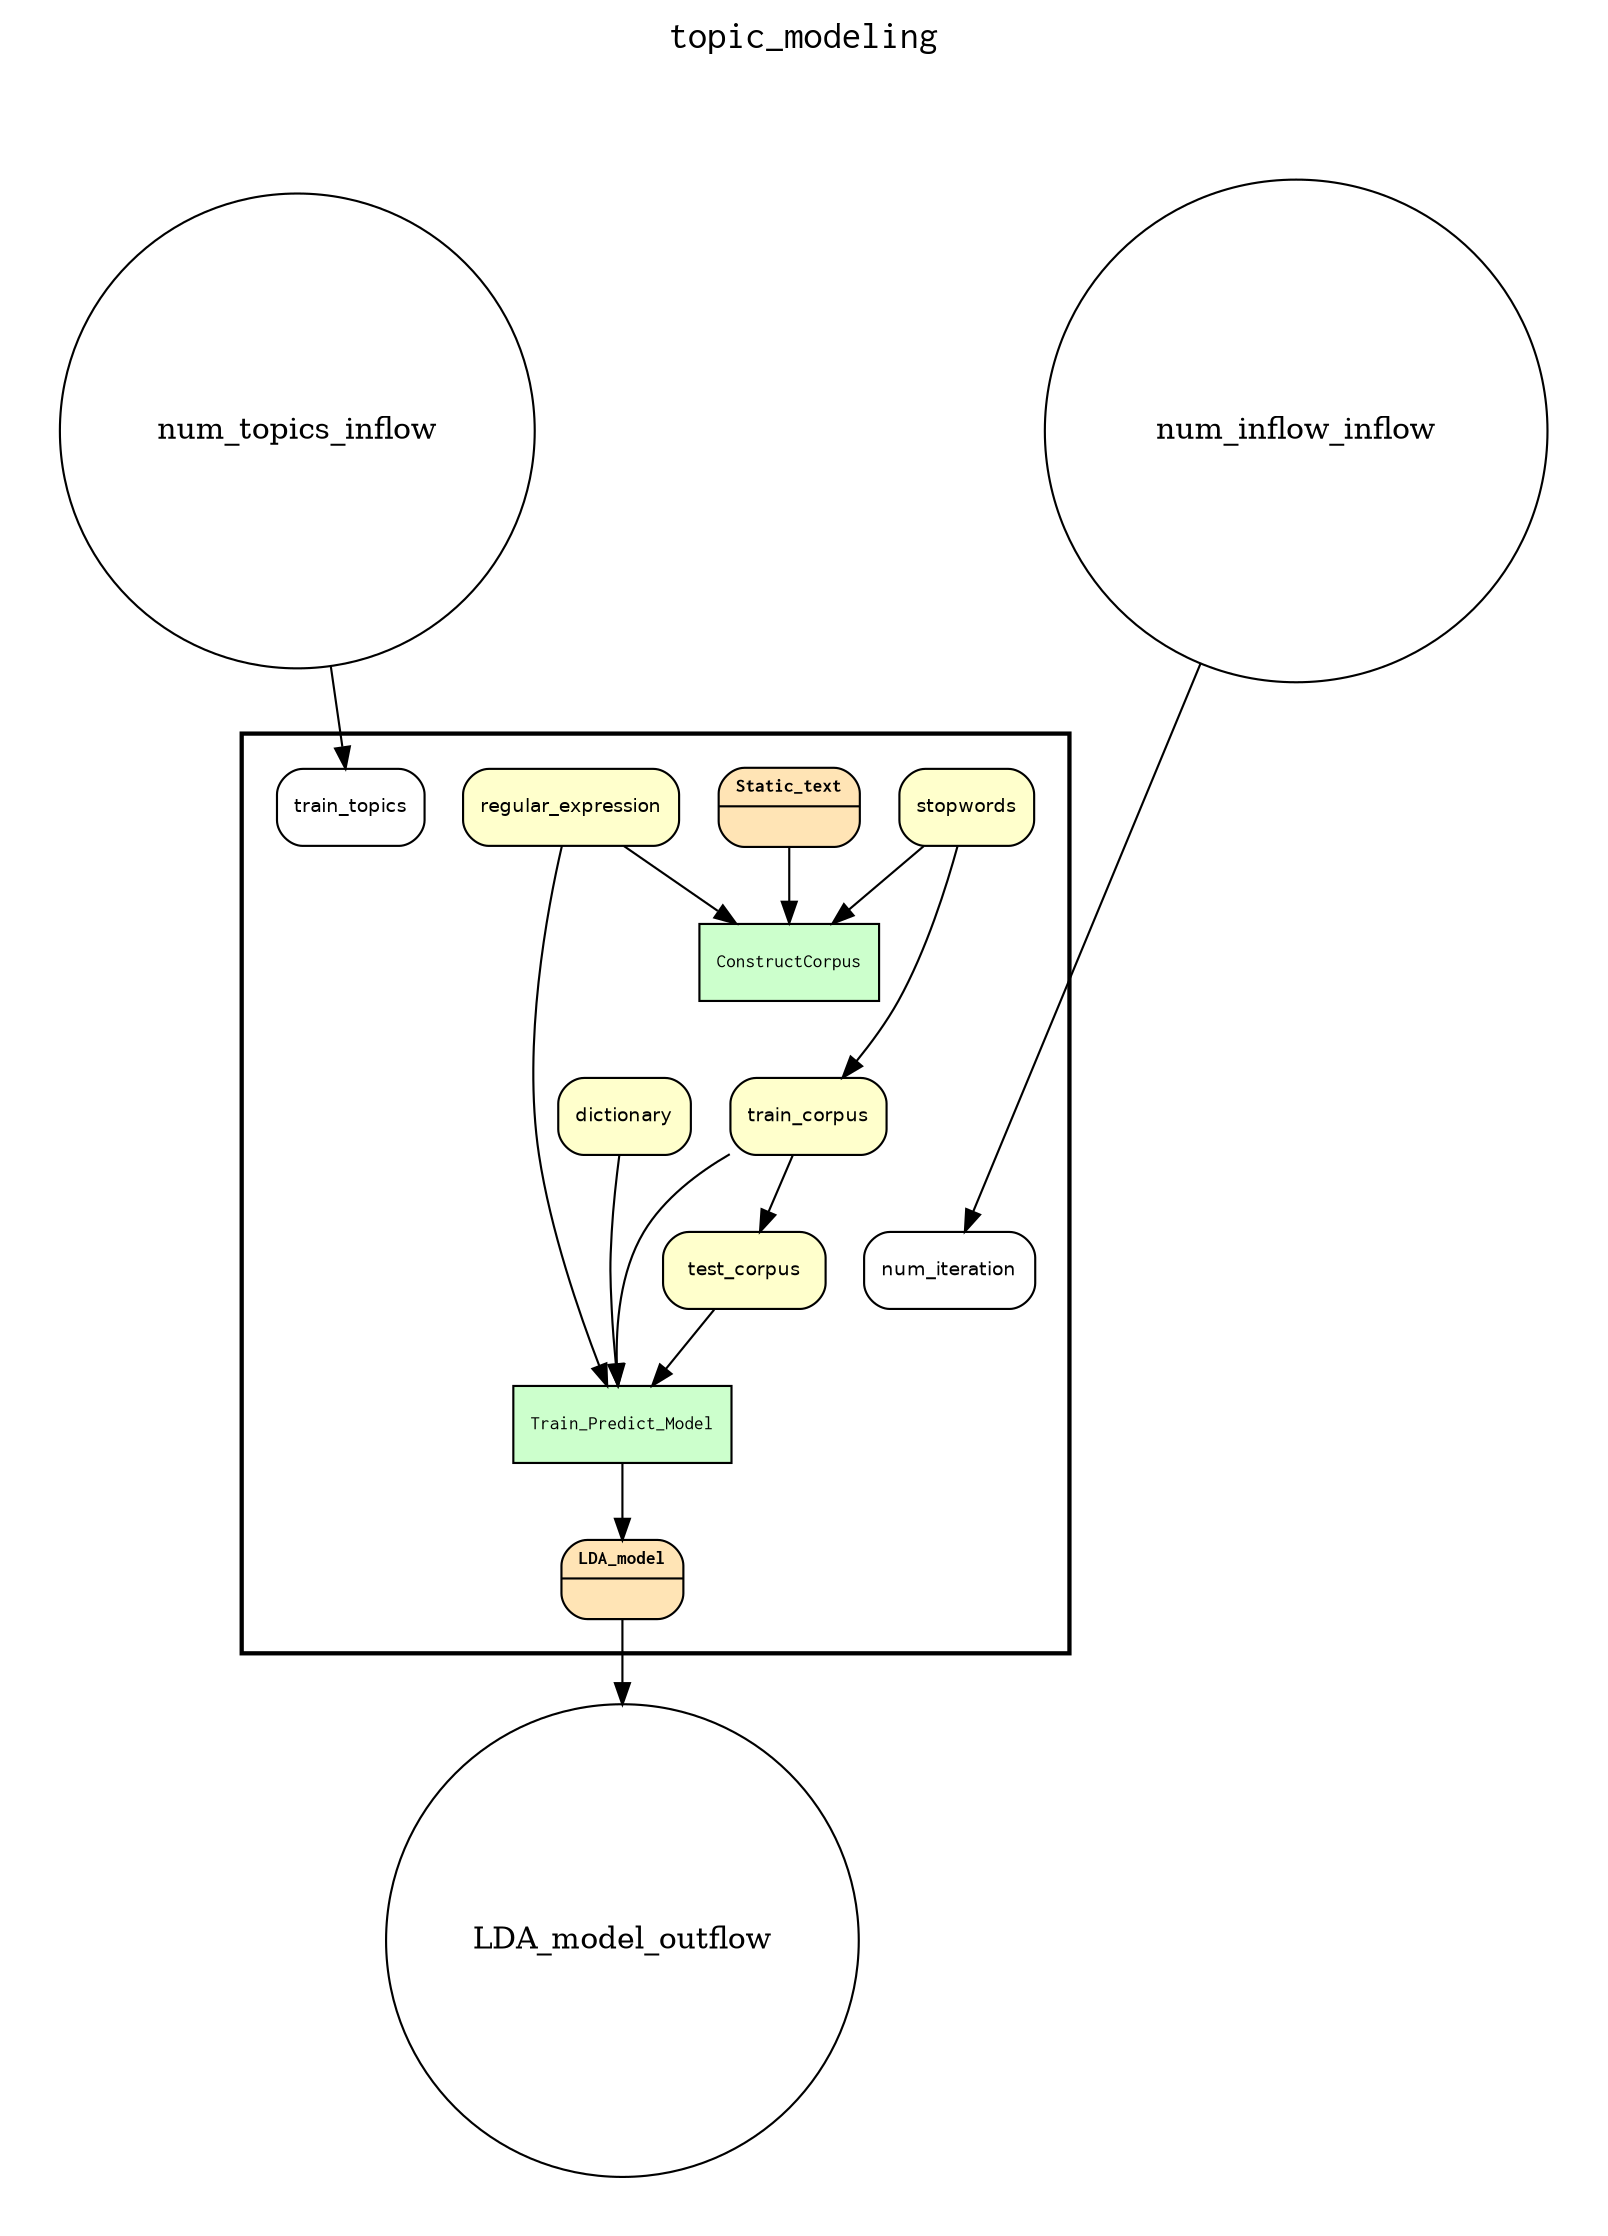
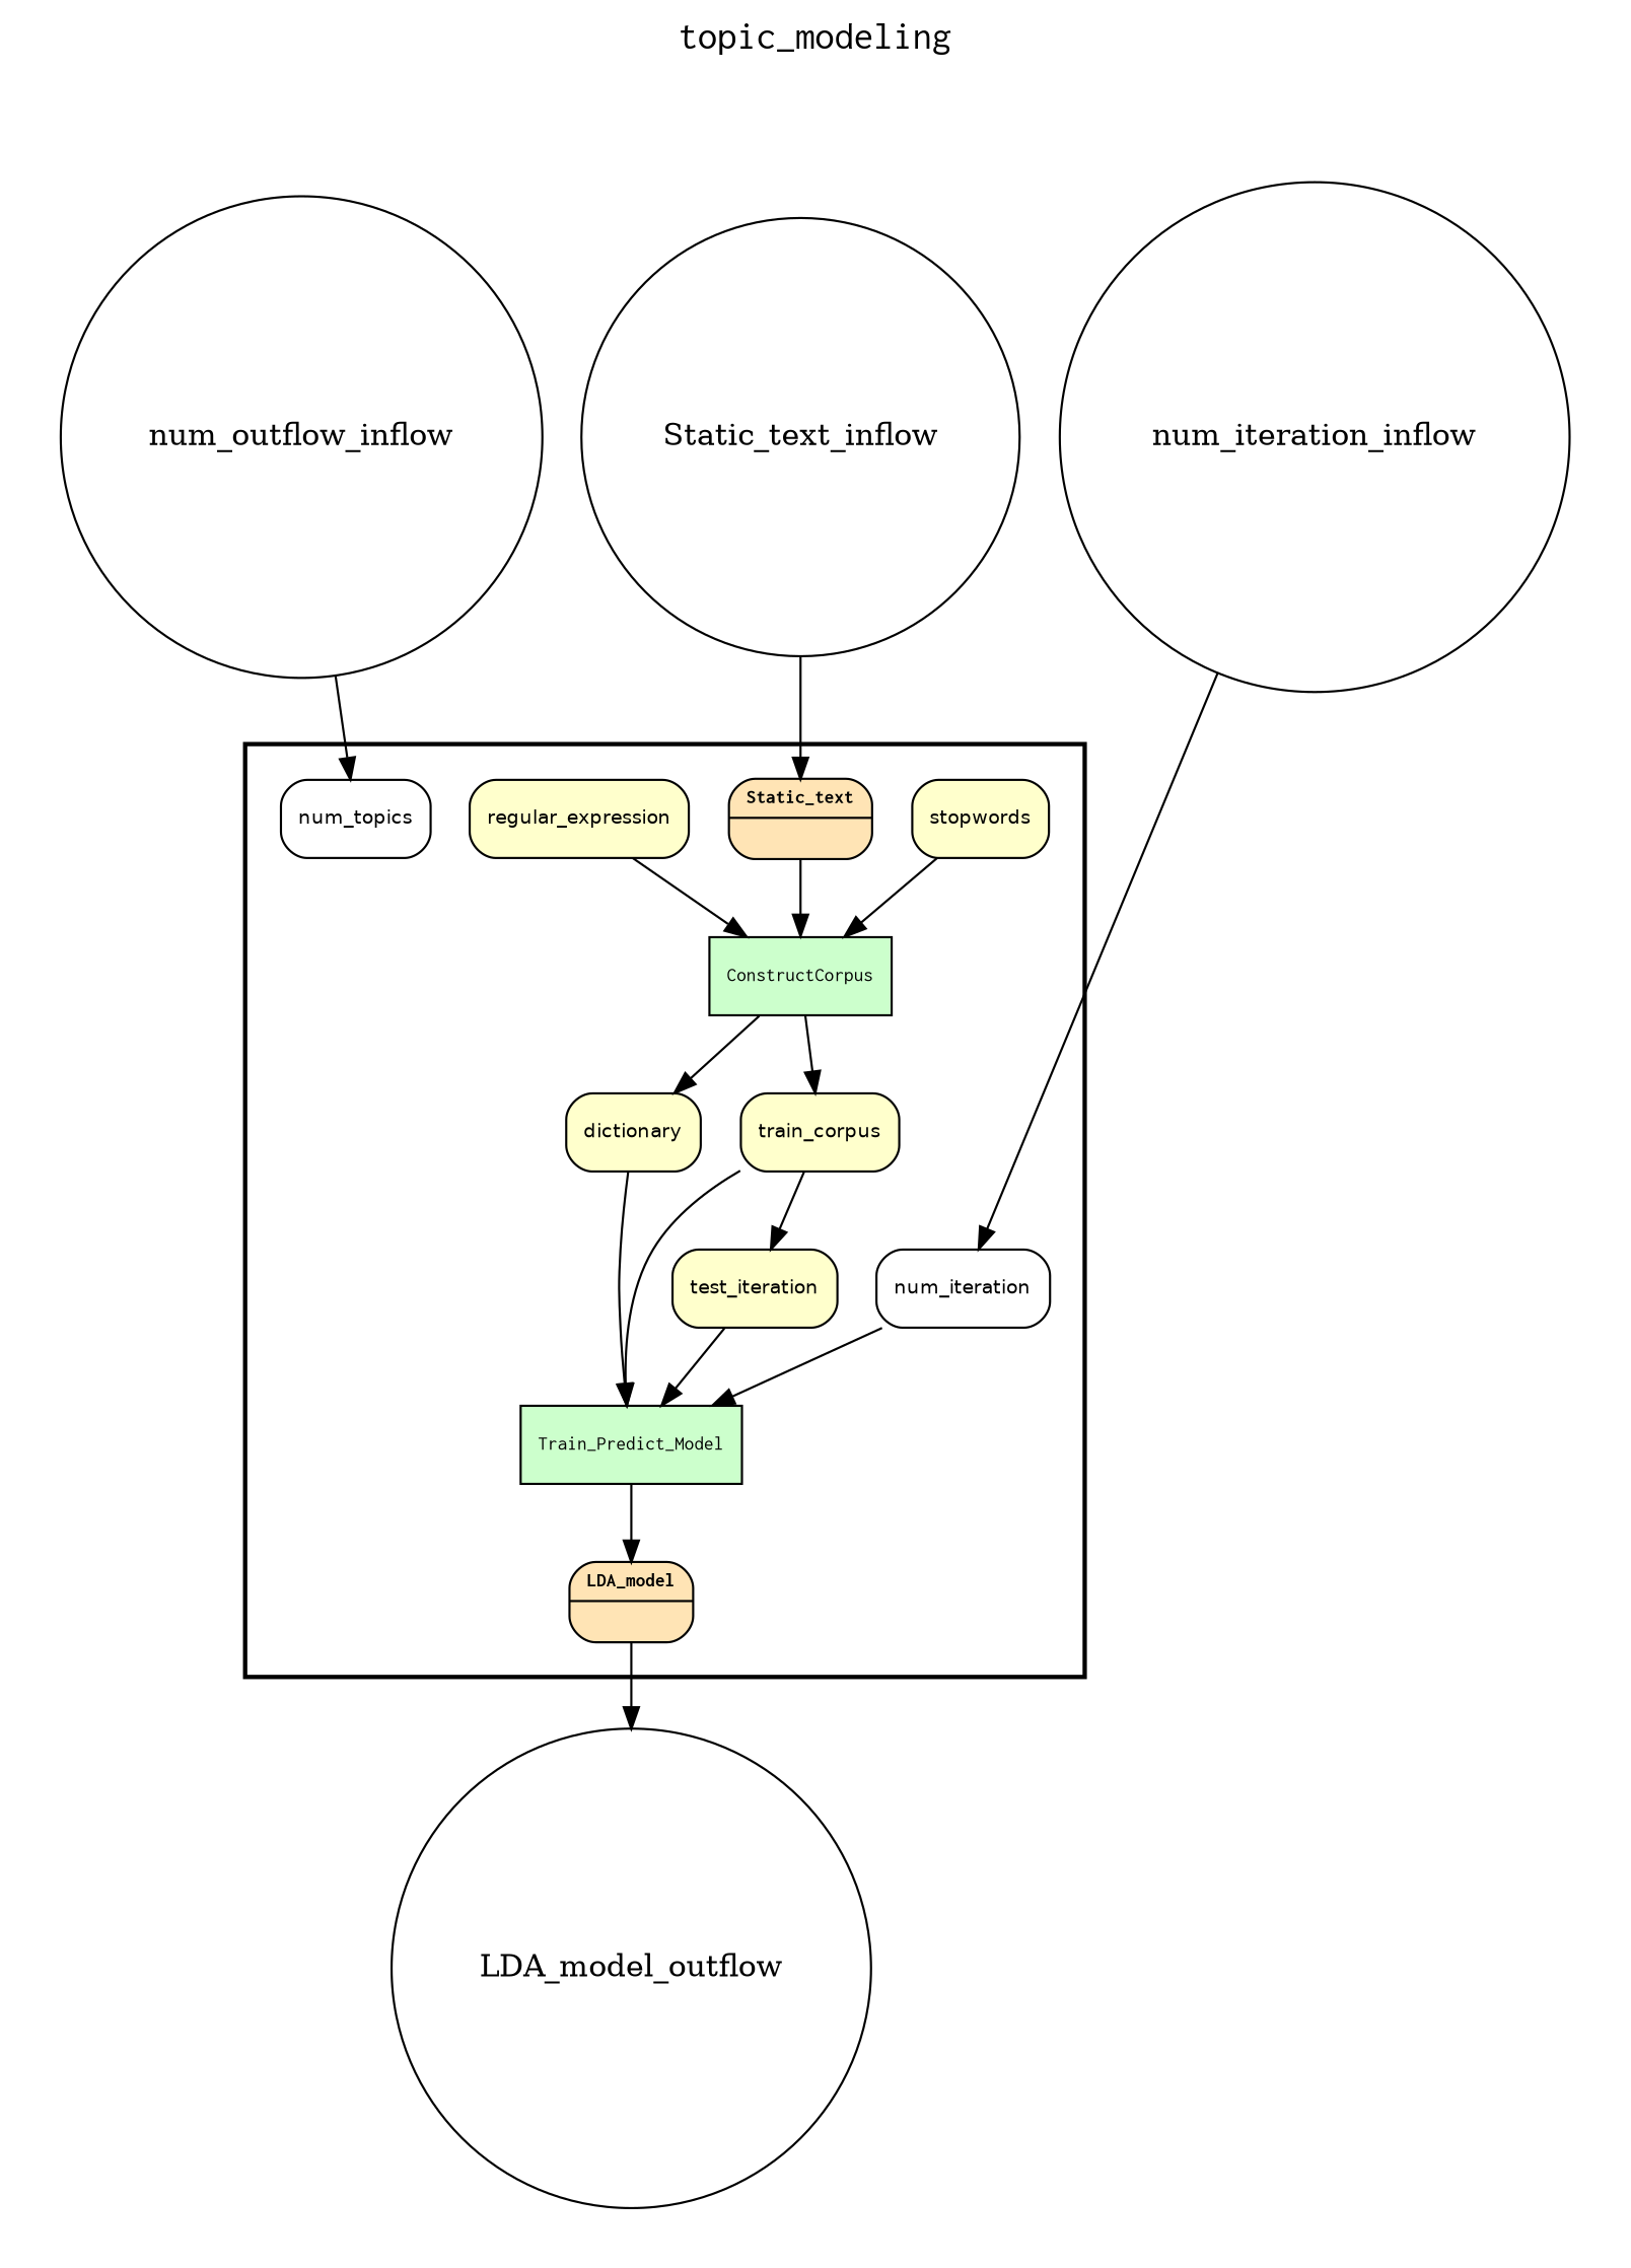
  digraph {
    fontname=Courier
    fontsize=18
    label=topic_modeling
    labelloc=t
    rankdir=TB
    node [fillcolor="#FFFFFF" fontname=Helvetica fontsize=9 peripheries=1 shape=box style="rounded,filled"]
    ConstructCorpus [fillcolor="#CCFFCC" fontname=Courier style=filled]
    Train_Predict_Model [fillcolor="#CCFFCC" fontname=Courier style=filled]
    stopwords [fillcolor="#FFFFCC"]
    regular_expression [fillcolor="#FFFFCC"]
    dictionary [fillcolor="#FFFFCC"]
    train_corpus [fillcolor="#FFFFCC"]
-   test_corpus [fillcolor="#FFFFCC"]
+   test_corpus [fillcolor="#FFFFCC" label=test_iteration]
    n8 [fillcolor="#FFE4B5" fontname="Courier-Bold" label="{<f0> Static_text |<f1>}" rankdir=LR shape=record]
    n9 [fillcolor="#FFE4B5" fontname="Courier-Bold" label="{<f0> LDA_model |<f1>}" rankdir=LR shape=record]
    num_iteration
-   num_topics [label=train_topics]
-   num_iteration_inflow [shape=circle width=0.2 label=num_inflow_inflow fontname="" fontsize="" style=""]
-   num_topics_inflow [shape=circle width=0.2 fontname="" fontsize="" style=""]
+   num_topics
+   Static_text_inflow [shape=circle width=0.2 fontname="" fontsize="" style=""]
+   num_iteration_inflow [shape=circle width=0.2 fontname="" fontsize="" style=""]
+   num_topics_inflow [shape=circle width=0.2 label=num_outflow_inflow fontname="" fontsize="" style=""]
    LDA_model_outflow [shape=circle width=0.2 fontname="" fontsize="" style=""]
    subgraph cluster_1 {
      color=black
      label=""
      penwidth=2
      subgraph cluster_2 {
        color=white
        label=""
        penwidth=2
        ConstructCorpus
        Train_Predict_Model
        stopwords
        regular_expression
        dictionary
        train_corpus
        test_corpus
        n8
        n9
        num_iteration
        num_topics
      }
    }
    subgraph cluster_3 {
      color=white
      label=""
      penwidth=2
      subgraph cluster_4 {
        color=white
        label=""
        penwidth=2
+       Static_text_inflow
        num_iteration_inflow
        num_topics_inflow
      }
    }
    subgraph cluster_5 {
      color=white
      label=""
      penwidth=2
      subgraph cluster_6 {
        color=white
        label=""
        penwidth=2
        LDA_model_outflow
      }
    }
-   stopwords -> train_corpus
+   ConstructCorpus -> dictionary
+   ConstructCorpus -> train_corpus
    Train_Predict_Model -> n9
    stopwords -> ConstructCorpus
    regular_expression -> ConstructCorpus
    dictionary -> Train_Predict_Model
    train_corpus -> Train_Predict_Model
    train_corpus -> test_corpus
    test_corpus -> Train_Predict_Model
    n8 -> ConstructCorpus
    n9 -> LDA_model_outflow
-   regular_expression -> Train_Predict_Model
+   num_iteration -> Train_Predict_Model
+   Static_text_inflow -> n8
    num_iteration_inflow -> num_iteration
    num_topics_inflow -> num_topics
  }
